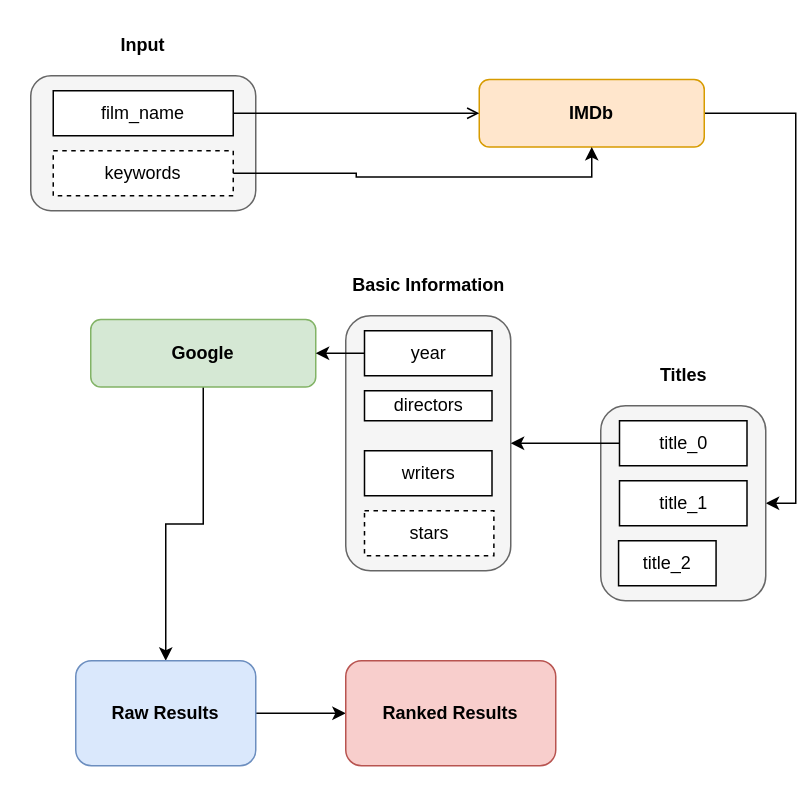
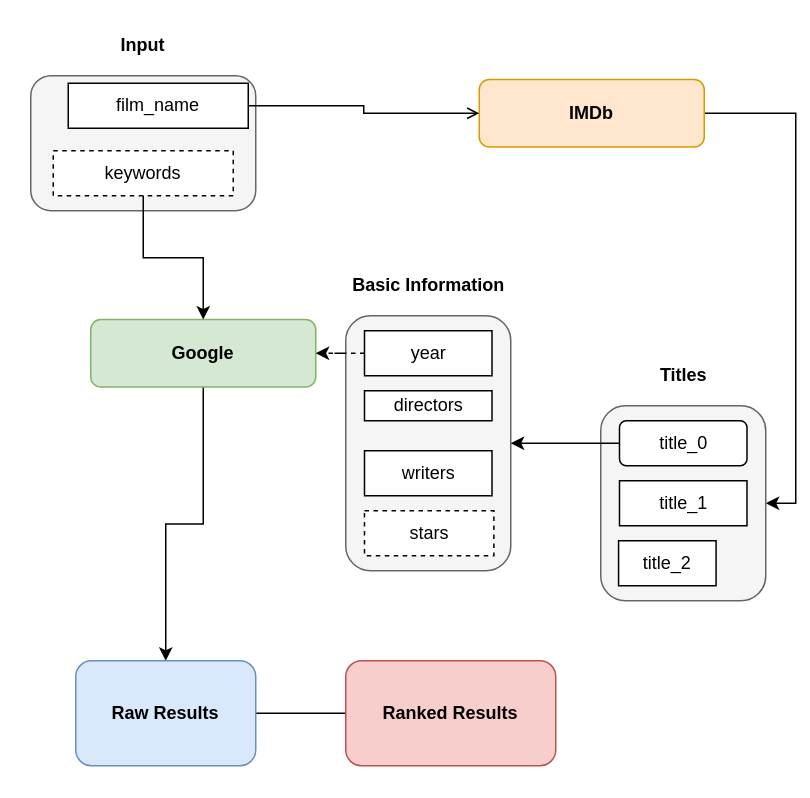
  <mxCell id="0" />
  <mxCell id="1" parent="0" />
  <mxCell id="2" value="" style="group" vertex="1" connectable="0" parent="1"><mxGeometry x="20" y="20" width="150" height="120" as="geometry" /></mxCell>
  <mxCell id="3" value="" style="group;fillColor=#ffffff;container=0;" vertex="1" connectable="0" parent="2"><mxGeometry y="30" width="150" height="90" as="geometry" /></mxCell>
  <mxCell id="4" value="&lt;b&gt;Input&lt;/b&gt;" style="text;html=1;strokeColor=none;fillColor=none;align=center;verticalAlign=middle;whiteSpace=wrap;rounded=0;" vertex="1" parent="2"><mxGeometry x="55" width="40" height="20" as="geometry" /></mxCell>
  <mxCell id="5" value="" style="rounded=1;whiteSpace=wrap;html=1;fillColor=#f5f5f5;strokeColor=#666666;fontColor=#333333;" vertex="1" parent="2"><mxGeometry y="30" width="150" height="90" as="geometry" /></mxCell>
- <mxCell id="6" value="film_name" style="rounded=0;whiteSpace=wrap;html=1;" vertex="1" parent="2"><mxGeometry x="15" y="40" width="120" height="30" as="geometry" /></mxCell>
+ <mxCell id="6" value="film_name" style="rounded=0;whiteSpace=wrap;html=1;" vertex="1" parent="2"><mxGeometry x="25" y="35" width="120" height="30" as="geometry" /></mxCell>
  <mxCell id="7" value="keywords" style="rounded=0;whiteSpace=wrap;html=1;dashed=1;" vertex="1" parent="2"><mxGeometry x="15" y="80" width="120" height="30" as="geometry" /></mxCell>
  <mxCell id="8" style="edgeStyle=orthogonalEdgeStyle;rounded=0;orthogonalLoop=1;jettySize=auto;html=1;exitX=1;exitY=0.5;exitDx=0;exitDy=0;entryX=1;entryY=0.5;entryDx=0;entryDy=0;" edge="1" parent="1" source="9" target="14"><mxGeometry relative="1" as="geometry" /></mxCell>
  <mxCell id="9" value="&lt;b&gt;IMDb&lt;/b&gt;" style="rounded=1;whiteSpace=wrap;html=1;fillColor=#ffe6cc;strokeColor=#d79b00;" vertex="1" parent="1"><mxGeometry x="319" y="52.5" width="150" height="45" as="geometry" /></mxCell>
  <mxCell id="10" style="edgeStyle=orthogonalEdgeStyle;rounded=0;orthogonalLoop=1;jettySize=auto;html=1;exitX=0.5;exitY=1;exitDx=0;exitDy=0;" edge="1" parent="1" source="11" target="30"><mxGeometry relative="1" as="geometry"><mxPoint x="94.8" y="430" as="targetPoint" /></mxGeometry></mxCell>
  <mxCell id="11" value="&lt;b&gt;Google&lt;/b&gt;" style="rounded=1;whiteSpace=wrap;html=1;fillColor=#d5e8d4;strokeColor=#82b366;" vertex="1" parent="1"><mxGeometry x="60" y="212.5" width="150" height="45" as="geometry" /></mxCell>
  <mxCell id="12" value="" style="group" vertex="1" connectable="0" parent="1"><mxGeometry x="400" y="240" width="110" height="160" as="geometry" /></mxCell>
  <mxCell id="13" value="&lt;b&gt;Titles&lt;/b&gt;" style="text;html=1;strokeColor=none;fillColor=none;align=center;verticalAlign=middle;whiteSpace=wrap;rounded=0;" vertex="1" parent="12"><mxGeometry x="18.75" width="72.5" height="20" as="geometry" /></mxCell>
  <mxCell id="14" value="" style="rounded=1;whiteSpace=wrap;html=1;fillColor=#f5f5f5;strokeColor=#666666;fontColor=#333333;" vertex="1" parent="12"><mxGeometry y="30" width="110" height="130" as="geometry" /></mxCell>
- <mxCell id="15" value="title_0" style="rounded=0;whiteSpace=wrap;html=1;" vertex="1" parent="12"><mxGeometry x="12.5" y="40" width="85" height="30" as="geometry" /></mxCell>
+ <mxCell id="15" value="title_0" style="whiteSpace=wrap;html=1;rounded=1;" vertex="1" parent="12"><mxGeometry x="12.5" y="40" width="85" height="30" as="geometry" /></mxCell>
  <mxCell id="16" value="title_1" style="rounded=0;whiteSpace=wrap;html=1;" vertex="1" parent="12"><mxGeometry x="12.5" y="80" width="85" height="30" as="geometry" /></mxCell>
  <mxCell id="17" value="title_2" style="rounded=0;whiteSpace=wrap;html=1;" vertex="1" parent="12"><mxGeometry x="11.88" y="120" width="65" height="30" as="geometry" /></mxCell>
  <mxCell id="18" value="" style="group" vertex="1" connectable="0" parent="1"><mxGeometry x="230" y="180" width="111.25" height="200" as="geometry" /></mxCell>
  <mxCell id="19" value="&lt;b&gt;Basic Information&lt;/b&gt;" style="text;html=1;strokeColor=none;fillColor=none;align=center;verticalAlign=middle;whiteSpace=wrap;rounded=0;" vertex="1" parent="18"><mxGeometry width="111.25" height="20" as="geometry" /></mxCell>
  <mxCell id="20" value="" style="rounded=1;whiteSpace=wrap;html=1;fillColor=#f5f5f5;strokeColor=#666666;fontColor=#333333;" vertex="1" parent="18"><mxGeometry y="30" width="110" height="170" as="geometry" /></mxCell>
  <mxCell id="21" value="year" style="rounded=0;whiteSpace=wrap;html=1;" vertex="1" parent="18"><mxGeometry x="12.5" y="40" width="85" height="30" as="geometry" /></mxCell>
  <mxCell id="22" value="directors" style="rounded=0;whiteSpace=wrap;html=1;" vertex="1" parent="18"><mxGeometry x="12.5" y="80" width="85" height="20" as="geometry" /></mxCell>
  <mxCell id="23" value="stars" style="rounded=0;whiteSpace=wrap;html=1;dashed=1;" vertex="1" parent="18"><mxGeometry x="12.5" y="160" width="86.25" height="30" as="geometry" /></mxCell>
  <mxCell id="24" value="writers" style="rounded=0;whiteSpace=wrap;html=1;" vertex="1" parent="18"><mxGeometry x="12.5" y="120" width="85" height="30" as="geometry" /></mxCell>
  <mxCell id="25" style="edgeStyle=orthogonalEdgeStyle;rounded=0;orthogonalLoop=1;jettySize=auto;html=1;exitX=1;exitY=0.5;exitDx=0;exitDy=0;endArrow=open;" edge="1" parent="1" source="6" target="9"><mxGeometry relative="1" as="geometry" /></mxCell>
  <mxCell id="26" style="edgeStyle=orthogonalEdgeStyle;rounded=0;orthogonalLoop=1;jettySize=auto;html=1;exitX=0;exitY=0.5;exitDx=0;exitDy=0;entryX=1;entryY=0.5;entryDx=0;entryDy=0;" edge="1" parent="1" source="15" target="20"><mxGeometry relative="1" as="geometry" /></mxCell>
- <mxCell id="27" style="edgeStyle=orthogonalEdgeStyle;rounded=0;orthogonalLoop=1;jettySize=auto;html=1;exitX=0;exitY=0.5;exitDx=0;exitDy=0;" edge="1" parent="1" source="21" target="11"><mxGeometry relative="1" as="geometry" /></mxCell>
- <mxCell id="28" style="edgeStyle=orthogonalEdgeStyle;rounded=0;orthogonalLoop=1;jettySize=auto;html=1;" edge="1" parent="1" source="7" target="9"><mxGeometry relative="1" as="geometry" /></mxCell>
- <mxCell id="29" value="" style="edgeStyle=orthogonalEdgeStyle;rounded=0;orthogonalLoop=1;jettySize=auto;html=1;" edge="1" parent="1" source="30" target="31"><mxGeometry relative="1" as="geometry" /></mxCell>
+ <mxCell id="27" style="edgeStyle=orthogonalEdgeStyle;rounded=0;orthogonalLoop=1;jettySize=auto;html=1;exitX=0;exitY=0.5;exitDx=0;exitDy=0;dashed=1;" edge="1" parent="1" source="21" target="11"><mxGeometry relative="1" as="geometry" /></mxCell>
+ <mxCell id="28" style="edgeStyle=orthogonalEdgeStyle;rounded=0;orthogonalLoop=1;jettySize=auto;html=1;entryX=0.5;entryY=0;entryDx=0;entryDy=0;" edge="1" parent="1" source="7" target="11"><mxGeometry relative="1" as="geometry" /></mxCell>
+ <mxCell id="29" value="" style="edgeStyle=orthogonalEdgeStyle;rounded=0;orthogonalLoop=1;jettySize=auto;html=1;endArrow=none;" edge="1" parent="1" source="30" target="31"><mxGeometry relative="1" as="geometry" /></mxCell>
  <mxCell id="30" value="&lt;b&gt;Raw Results&lt;/b&gt;" style="rounded=1;whiteSpace=wrap;html=1;fillColor=#dae8fc;strokeColor=#6c8ebf;" vertex="1" parent="1"><mxGeometry x="50" y="440" width="120" height="70" as="geometry" /></mxCell>
  <mxCell id="31" value="&lt;b&gt;Ranked Results&lt;/b&gt;" style="whiteSpace=wrap;html=1;rounded=1;strokeColor=#b85450;fillColor=#f8cecc;" vertex="1" parent="1"><mxGeometry x="230" y="440" width="140" height="70" as="geometry" /></mxCell>
